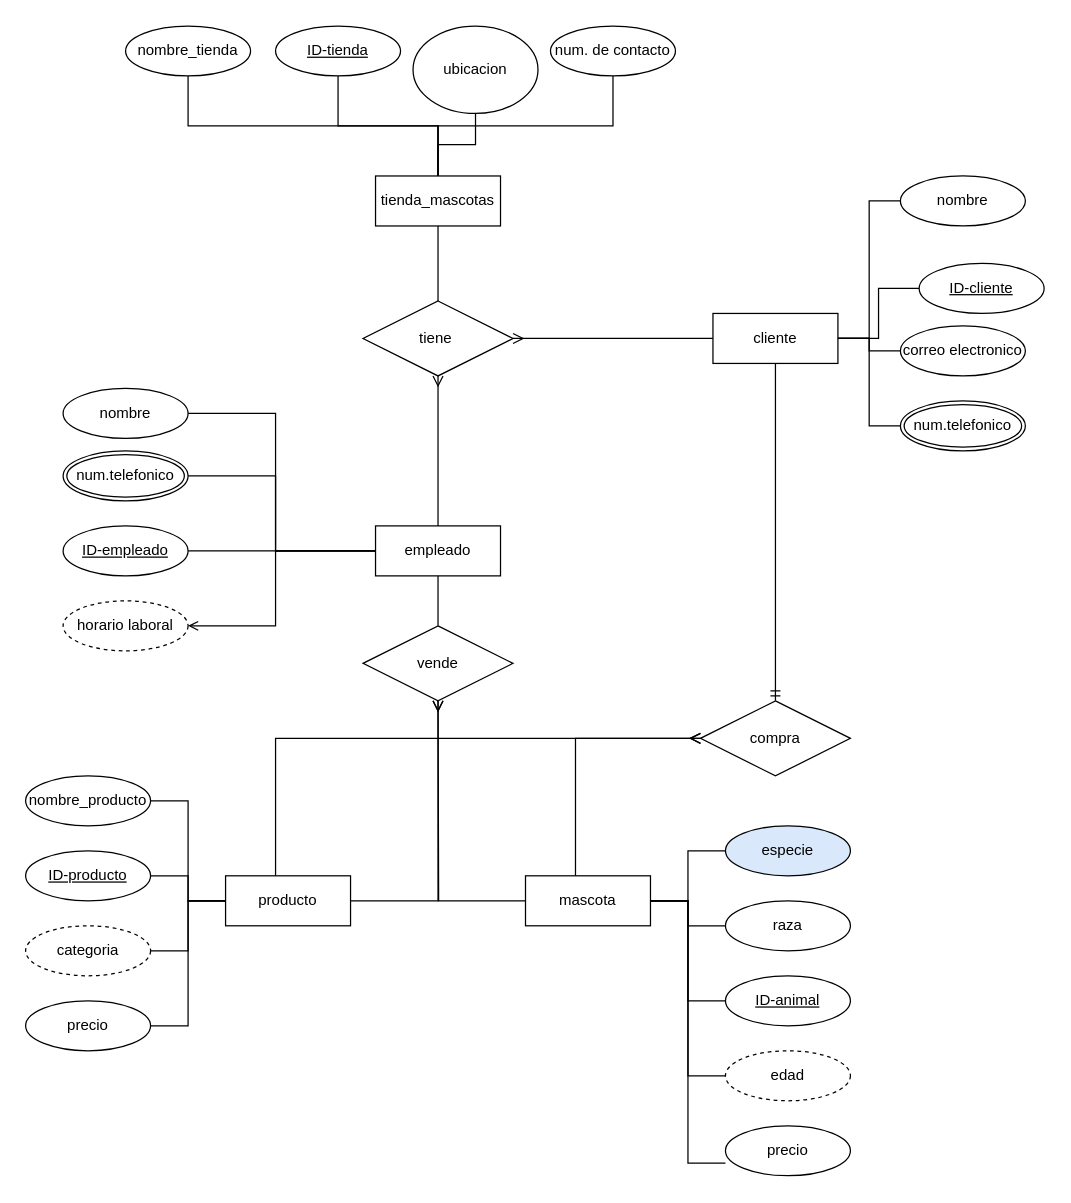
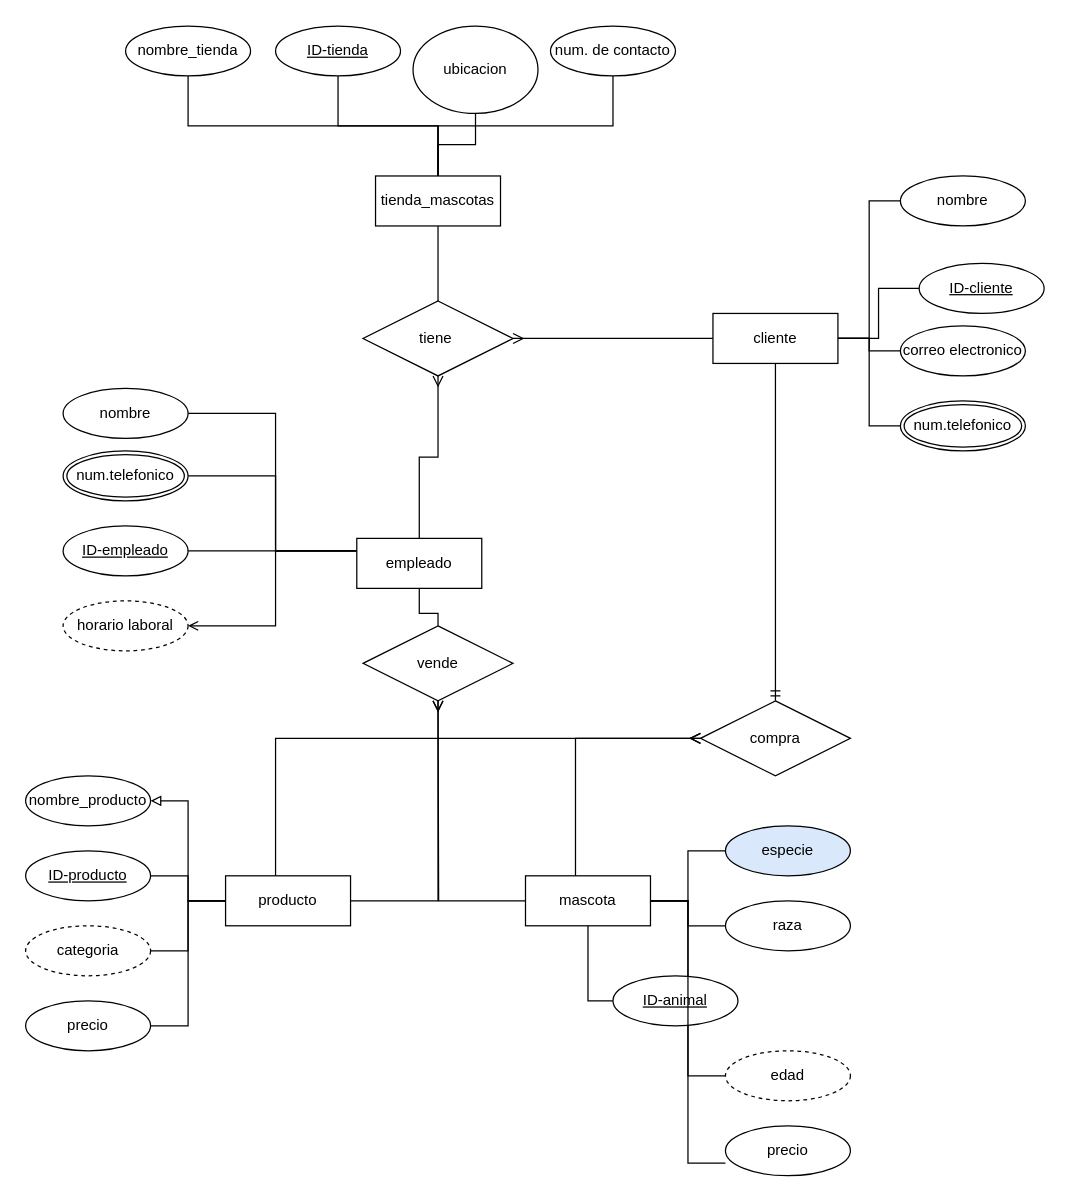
  <mxCell id="0" />
  <mxCell id="1" parent="0" />
  <mxCell id="2" style="edgeStyle=orthogonalEdgeStyle;rounded=0;orthogonalLoop=1;jettySize=auto;html=1;endArrow=none;endFill=0;" edge="1" parent="1" source="7" target="8"><mxGeometry relative="1" as="geometry"><Array as="points"><mxPoint x="350" y="100" /><mxPoint x="150" y="100" /></Array></mxGeometry></mxCell>
  <mxCell id="3" style="edgeStyle=orthogonalEdgeStyle;rounded=0;orthogonalLoop=1;jettySize=auto;html=1;endArrow=none;endFill=0;" edge="1" parent="1" source="7" target="9"><mxGeometry relative="1" as="geometry" /></mxCell>
  <mxCell id="4" style="edgeStyle=orthogonalEdgeStyle;rounded=0;orthogonalLoop=1;jettySize=auto;html=1;entryX=0.5;entryY=1;entryDx=0;entryDy=0;endArrow=none;endFill=0;" edge="1" parent="1" source="7" target="10"><mxGeometry relative="1" as="geometry" /></mxCell>
  <mxCell id="5" style="edgeStyle=orthogonalEdgeStyle;rounded=0;orthogonalLoop=1;jettySize=auto;html=1;endArrow=none;endFill=0;" edge="1" parent="1" source="7" target="11"><mxGeometry relative="1" as="geometry"><Array as="points"><mxPoint x="350" y="100" /><mxPoint x="490" y="100" /></Array></mxGeometry></mxCell>
  <mxCell id="6" style="edgeStyle=orthogonalEdgeStyle;rounded=0;orthogonalLoop=1;jettySize=auto;html=1;entryX=0.5;entryY=0;entryDx=0;entryDy=0;endArrow=none;endFill=0;" edge="1" parent="1" source="7" target="12"><mxGeometry relative="1" as="geometry" /></mxCell>
  <mxCell id="7" value="tienda_mascotas" style="whiteSpace=wrap;html=1;align=center;" vertex="1" parent="1"><mxGeometry x="300" y="140" width="100" height="40" as="geometry" /></mxCell>
  <mxCell id="8" value="nombre_tienda" style="ellipse;whiteSpace=wrap;html=1;align=center;" vertex="1" parent="1"><mxGeometry x="100" y="20" width="100" height="40" as="geometry" /></mxCell>
  <mxCell id="9" value="ID-tienda" style="ellipse;whiteSpace=wrap;html=1;align=center;fontStyle=4;" vertex="1" parent="1"><mxGeometry x="220" y="20" width="100" height="40" as="geometry" /></mxCell>
  <mxCell id="10" value="ubicacion" style="ellipse;whiteSpace=wrap;html=1;align=center;" vertex="1" parent="1"><mxGeometry x="330" y="20" width="100" height="70" as="geometry" /></mxCell>
  <mxCell id="11" value="num. de contacto" style="ellipse;whiteSpace=wrap;html=1;align=center;" vertex="1" parent="1"><mxGeometry x="440" y="20" width="100" height="40" as="geometry" /></mxCell>
  <mxCell id="12" value="tiene&amp;nbsp;" style="shape=rhombus;perimeter=rhombusPerimeter;whiteSpace=wrap;html=1;align=center;" vertex="1" parent="1"><mxGeometry x="290" y="240" width="120" height="60" as="geometry" /></mxCell>
  <mxCell id="13" style="edgeStyle=orthogonalEdgeStyle;rounded=0;orthogonalLoop=1;jettySize=auto;html=1;entryX=0.5;entryY=1;entryDx=0;entryDy=0;endArrow=ERmany;endFill=0;" edge="1" parent="1" source="19" target="12"><mxGeometry relative="1" as="geometry" /></mxCell>
  <mxCell id="14" style="edgeStyle=orthogonalEdgeStyle;rounded=0;orthogonalLoop=1;jettySize=auto;html=1;entryX=1;entryY=0.5;entryDx=0;entryDy=0;endArrow=none;endFill=0;" edge="1" parent="1" source="19" target="23"><mxGeometry relative="1" as="geometry"><Array as="points"><mxPoint x="220" y="440" /><mxPoint x="220" y="330" /></Array></mxGeometry></mxCell>
  <mxCell id="15" style="edgeStyle=orthogonalEdgeStyle;rounded=0;orthogonalLoop=1;jettySize=auto;html=1;entryX=1;entryY=0.5;entryDx=0;entryDy=0;endArrow=none;endFill=0;" edge="1" parent="1" source="19" target="24"><mxGeometry relative="1" as="geometry"><Array as="points"><mxPoint x="220" y="440" /><mxPoint x="220" y="380" /></Array></mxGeometry></mxCell>
  <mxCell id="16" style="edgeStyle=orthogonalEdgeStyle;rounded=0;orthogonalLoop=1;jettySize=auto;html=1;endArrow=none;endFill=0;" edge="1" parent="1" source="19" target="25"><mxGeometry relative="1" as="geometry"><Array as="points"><mxPoint x="200" y="440" /><mxPoint x="200" y="440" /></Array></mxGeometry></mxCell>
  <mxCell id="17" style="edgeStyle=orthogonalEdgeStyle;rounded=0;orthogonalLoop=1;jettySize=auto;html=1;endArrow=open;endFill=0;" edge="1" parent="1" source="19" target="26"><mxGeometry relative="1" as="geometry"><Array as="points"><mxPoint x="220" y="440" /><mxPoint x="220" y="500" /></Array></mxGeometry></mxCell>
  <mxCell id="18" style="edgeStyle=orthogonalEdgeStyle;rounded=0;orthogonalLoop=1;jettySize=auto;html=1;endArrow=none;endFill=0;" edge="1" parent="1" source="19" target="35"><mxGeometry relative="1" as="geometry" /></mxCell>
- <mxCell id="19" value="empleado" style="whiteSpace=wrap;html=1;align=center;" vertex="1" parent="1"><mxGeometry x="300" y="420" width="100" height="40" as="geometry" /></mxCell>
+ <mxCell id="19" value="empleado" style="whiteSpace=wrap;html=1;align=center;" vertex="1" parent="1"><mxGeometry x="285" y="430" width="100" height="40" as="geometry" /></mxCell>
  <mxCell id="20" style="edgeStyle=orthogonalEdgeStyle;rounded=0;orthogonalLoop=1;jettySize=auto;html=1;endArrow=ERmany;endFill=0;" edge="1" parent="1" source="22" target="12"><mxGeometry relative="1" as="geometry" /></mxCell>
  <mxCell id="21" style="edgeStyle=orthogonalEdgeStyle;rounded=0;orthogonalLoop=1;jettySize=auto;html=1;entryX=0.5;entryY=0;entryDx=0;entryDy=0;endArrow=ERmandOne;endFill=0;" edge="1" parent="1" source="22" target="43"><mxGeometry relative="1" as="geometry" /></mxCell>
  <mxCell id="22" value="cliente" style="whiteSpace=wrap;html=1;align=center;" vertex="1" parent="1"><mxGeometry x="570" y="250" width="100" height="40" as="geometry" /></mxCell>
  <mxCell id="23" value="nombre" style="ellipse;whiteSpace=wrap;html=1;align=center;" vertex="1" parent="1"><mxGeometry x="50" y="310" width="100" height="40" as="geometry" /></mxCell>
  <mxCell id="24" value="num.telefonico" style="ellipse;shape=doubleEllipse;margin=3;whiteSpace=wrap;html=1;align=center;" vertex="1" parent="1"><mxGeometry x="50" y="360" width="100" height="40" as="geometry" /></mxCell>
  <mxCell id="25" value="ID-empleado" style="ellipse;whiteSpace=wrap;html=1;align=center;fontStyle=4;" vertex="1" parent="1"><mxGeometry x="50" y="420" width="100" height="40" as="geometry" /></mxCell>
  <mxCell id="26" value="horario laboral" style="ellipse;whiteSpace=wrap;html=1;align=center;dashed=1;" vertex="1" parent="1"><mxGeometry x="50" y="480" width="100" height="40" as="geometry" /></mxCell>
  <mxCell id="27" style="edgeStyle=orthogonalEdgeStyle;rounded=0;orthogonalLoop=1;jettySize=auto;html=1;entryX=1;entryY=0.5;entryDx=0;entryDy=0;endArrow=none;endFill=0;" edge="1" parent="1" source="28" target="22"><mxGeometry relative="1" as="geometry" /></mxCell>
  <mxCell id="28" value="nombre" style="ellipse;whiteSpace=wrap;html=1;align=center;" vertex="1" parent="1"><mxGeometry x="720" y="140" width="100" height="40" as="geometry" /></mxCell>
  <mxCell id="29" style="edgeStyle=orthogonalEdgeStyle;rounded=0;orthogonalLoop=1;jettySize=auto;html=1;entryX=1;entryY=0.5;entryDx=0;entryDy=0;endArrow=none;endFill=0;" edge="1" parent="1" source="30" target="22"><mxGeometry relative="1" as="geometry" /></mxCell>
  <mxCell id="30" value="ID-cliente" style="ellipse;whiteSpace=wrap;html=1;align=center;fontStyle=4;" vertex="1" parent="1"><mxGeometry x="735" y="210" width="100" height="40" as="geometry" /></mxCell>
  <mxCell id="31" style="edgeStyle=orthogonalEdgeStyle;rounded=0;orthogonalLoop=1;jettySize=auto;html=1;entryX=1;entryY=0.5;entryDx=0;entryDy=0;endArrow=none;endFill=0;" edge="1" parent="1" source="32" target="22"><mxGeometry relative="1" as="geometry" /></mxCell>
  <mxCell id="32" value="correo electronico" style="ellipse;whiteSpace=wrap;html=1;align=center;" vertex="1" parent="1"><mxGeometry x="720" y="260" width="100" height="40" as="geometry" /></mxCell>
  <mxCell id="33" style="edgeStyle=orthogonalEdgeStyle;rounded=0;orthogonalLoop=1;jettySize=auto;html=1;entryX=1;entryY=0.5;entryDx=0;entryDy=0;endArrow=none;endFill=0;" edge="1" parent="1" source="34" target="22"><mxGeometry relative="1" as="geometry" /></mxCell>
  <mxCell id="34" value="num.telefonico" style="ellipse;shape=doubleEllipse;margin=3;whiteSpace=wrap;html=1;align=center;" vertex="1" parent="1"><mxGeometry x="720" y="320" width="100" height="40" as="geometry" /></mxCell>
  <mxCell id="35" value="vende" style="shape=rhombus;perimeter=rhombusPerimeter;whiteSpace=wrap;html=1;align=center;" vertex="1" parent="1"><mxGeometry x="290" y="500" width="120" height="60" as="geometry" /></mxCell>
  <mxCell id="36" style="edgeStyle=orthogonalEdgeStyle;rounded=0;orthogonalLoop=1;jettySize=auto;html=1;entryX=0;entryY=0.5;entryDx=0;entryDy=0;endArrow=ERmany;endFill=0;" edge="1" parent="1" source="42" target="43"><mxGeometry relative="1" as="geometry"><Array as="points"><mxPoint x="460" y="590" /></Array></mxGeometry></mxCell>
  <mxCell id="37" style="edgeStyle=orthogonalEdgeStyle;rounded=0;orthogonalLoop=1;jettySize=auto;html=1;endArrow=ERmany;endFill=0;" edge="1" parent="1" source="42"><mxGeometry relative="1" as="geometry"><mxPoint x="350" y="560" as="targetPoint" /></mxGeometry></mxCell>
  <mxCell id="38" style="edgeStyle=orthogonalEdgeStyle;rounded=0;orthogonalLoop=1;jettySize=auto;html=1;entryX=0;entryY=0.5;entryDx=0;entryDy=0;endArrow=none;endFill=0;" edge="1" parent="1" source="42" target="55"><mxGeometry relative="1" as="geometry" /></mxCell>
  <mxCell id="39" style="edgeStyle=orthogonalEdgeStyle;rounded=0;orthogonalLoop=1;jettySize=auto;html=1;entryX=0;entryY=0.5;entryDx=0;entryDy=0;endArrow=none;endFill=0;" edge="1" parent="1" source="42" target="56"><mxGeometry relative="1" as="geometry" /></mxCell>
  <mxCell id="40" style="edgeStyle=orthogonalEdgeStyle;rounded=0;orthogonalLoop=1;jettySize=auto;html=1;entryX=0;entryY=0.5;entryDx=0;entryDy=0;endArrow=none;endFill=0;" edge="1" parent="1" source="42" target="57"><mxGeometry relative="1" as="geometry" /></mxCell>
  <mxCell id="41" style="edgeStyle=orthogonalEdgeStyle;rounded=0;orthogonalLoop=1;jettySize=auto;html=1;entryX=0;entryY=0.5;entryDx=0;entryDy=0;endArrow=none;endFill=0;" edge="1" parent="1" source="42" target="58"><mxGeometry relative="1" as="geometry" /></mxCell>
  <mxCell id="42" value="mascota" style="whiteSpace=wrap;html=1;align=center;" vertex="1" parent="1"><mxGeometry x="420" y="700" width="100" height="40" as="geometry" /></mxCell>
  <mxCell id="43" value="compra" style="shape=rhombus;perimeter=rhombusPerimeter;whiteSpace=wrap;html=1;align=center;" vertex="1" parent="1"><mxGeometry x="560" y="560" width="120" height="60" as="geometry" /></mxCell>
  <mxCell id="44" style="edgeStyle=orthogonalEdgeStyle;rounded=0;orthogonalLoop=1;jettySize=auto;html=1;entryX=0;entryY=0.5;entryDx=0;entryDy=0;endArrow=ERmany;endFill=0;" edge="1" parent="1" source="50" target="43"><mxGeometry relative="1" as="geometry"><Array as="points"><mxPoint x="220" y="590" /></Array></mxGeometry></mxCell>
  <mxCell id="45" style="edgeStyle=orthogonalEdgeStyle;rounded=0;orthogonalLoop=1;jettySize=auto;html=1;entryX=0.5;entryY=1;entryDx=0;entryDy=0;endArrow=ERmany;endFill=0;" edge="1" parent="1" source="50" target="35"><mxGeometry relative="1" as="geometry" /></mxCell>
- <mxCell id="46" style="edgeStyle=orthogonalEdgeStyle;rounded=0;orthogonalLoop=1;jettySize=auto;html=1;entryX=1;entryY=0.5;entryDx=0;entryDy=0;endArrow=none;endFill=0;" edge="1" parent="1" source="50" target="51"><mxGeometry relative="1" as="geometry" /></mxCell>
+ <mxCell id="46" style="edgeStyle=orthogonalEdgeStyle;rounded=0;orthogonalLoop=1;jettySize=auto;html=1;entryX=1;entryY=0.5;entryDx=0;entryDy=0;endArrow=block;endFill=0;" edge="1" parent="1" source="50" target="51"><mxGeometry relative="1" as="geometry" /></mxCell>
  <mxCell id="47" style="edgeStyle=orthogonalEdgeStyle;rounded=0;orthogonalLoop=1;jettySize=auto;html=1;entryX=1;entryY=0.5;entryDx=0;entryDy=0;endArrow=none;endFill=0;" edge="1" parent="1" source="50" target="52"><mxGeometry relative="1" as="geometry" /></mxCell>
  <mxCell id="48" style="edgeStyle=orthogonalEdgeStyle;rounded=0;orthogonalLoop=1;jettySize=auto;html=1;endArrow=none;endFill=0;" edge="1" parent="1" source="50" target="53"><mxGeometry relative="1" as="geometry" /></mxCell>
  <mxCell id="49" style="edgeStyle=orthogonalEdgeStyle;rounded=0;orthogonalLoop=1;jettySize=auto;html=1;entryX=1;entryY=0.5;entryDx=0;entryDy=0;endArrow=none;endFill=0;" edge="1" parent="1" source="50" target="54"><mxGeometry relative="1" as="geometry" /></mxCell>
  <mxCell id="50" value="producto" style="whiteSpace=wrap;html=1;align=center;" vertex="1" parent="1"><mxGeometry x="180" y="700" width="100" height="40" as="geometry" /></mxCell>
  <mxCell id="51" value="nombre_producto" style="ellipse;whiteSpace=wrap;html=1;align=center;" vertex="1" parent="1"><mxGeometry x="20" y="620" width="100" height="40" as="geometry" /></mxCell>
  <mxCell id="52" value="ID-producto" style="ellipse;whiteSpace=wrap;html=1;align=center;fontStyle=4;" vertex="1" parent="1"><mxGeometry x="20" y="680" width="100" height="40" as="geometry" /></mxCell>
  <mxCell id="53" value="categoria" style="ellipse;whiteSpace=wrap;html=1;align=center;dashed=1;" vertex="1" parent="1"><mxGeometry x="20" y="740" width="100" height="40" as="geometry" /></mxCell>
  <mxCell id="54" value="precio" style="ellipse;whiteSpace=wrap;html=1;align=center;" vertex="1" parent="1"><mxGeometry x="20" y="800" width="100" height="40" as="geometry" /></mxCell>
  <mxCell id="55" value="especie" style="ellipse;whiteSpace=wrap;html=1;align=center;fillColor=#dae8fc;" vertex="1" parent="1"><mxGeometry x="580" y="660" width="100" height="40" as="geometry" /></mxCell>
  <mxCell id="56" value="raza" style="ellipse;whiteSpace=wrap;html=1;align=center;" vertex="1" parent="1"><mxGeometry x="580" y="720" width="100" height="40" as="geometry" /></mxCell>
- <mxCell id="57" value="ID-animal" style="ellipse;whiteSpace=wrap;html=1;align=center;fontStyle=4;" vertex="1" parent="1"><mxGeometry x="580" y="780" width="100" height="40" as="geometry" /></mxCell>
+ <mxCell id="57" value="ID-animal" style="ellipse;whiteSpace=wrap;html=1;align=center;fontStyle=4;" vertex="1" parent="1"><mxGeometry x="490" y="780" width="100" height="40" as="geometry" /></mxCell>
  <mxCell id="58" value="edad" style="ellipse;whiteSpace=wrap;html=1;align=center;dashed=1;" vertex="1" parent="1"><mxGeometry x="580" y="840" width="100" height="40" as="geometry" /></mxCell>
  <mxCell id="59" value="precio" style="ellipse;whiteSpace=wrap;html=1;align=center;" vertex="1" parent="1"><mxGeometry x="580" y="900" width="100" height="40" as="geometry" /></mxCell>
  <mxCell id="60" style="edgeStyle=orthogonalEdgeStyle;rounded=0;orthogonalLoop=1;jettySize=auto;html=1;entryX=0;entryY=0.75;entryDx=0;entryDy=0;entryPerimeter=0;endArrow=none;endFill=0;" edge="1" parent="1" source="42" target="59"><mxGeometry relative="1" as="geometry" /></mxCell>
